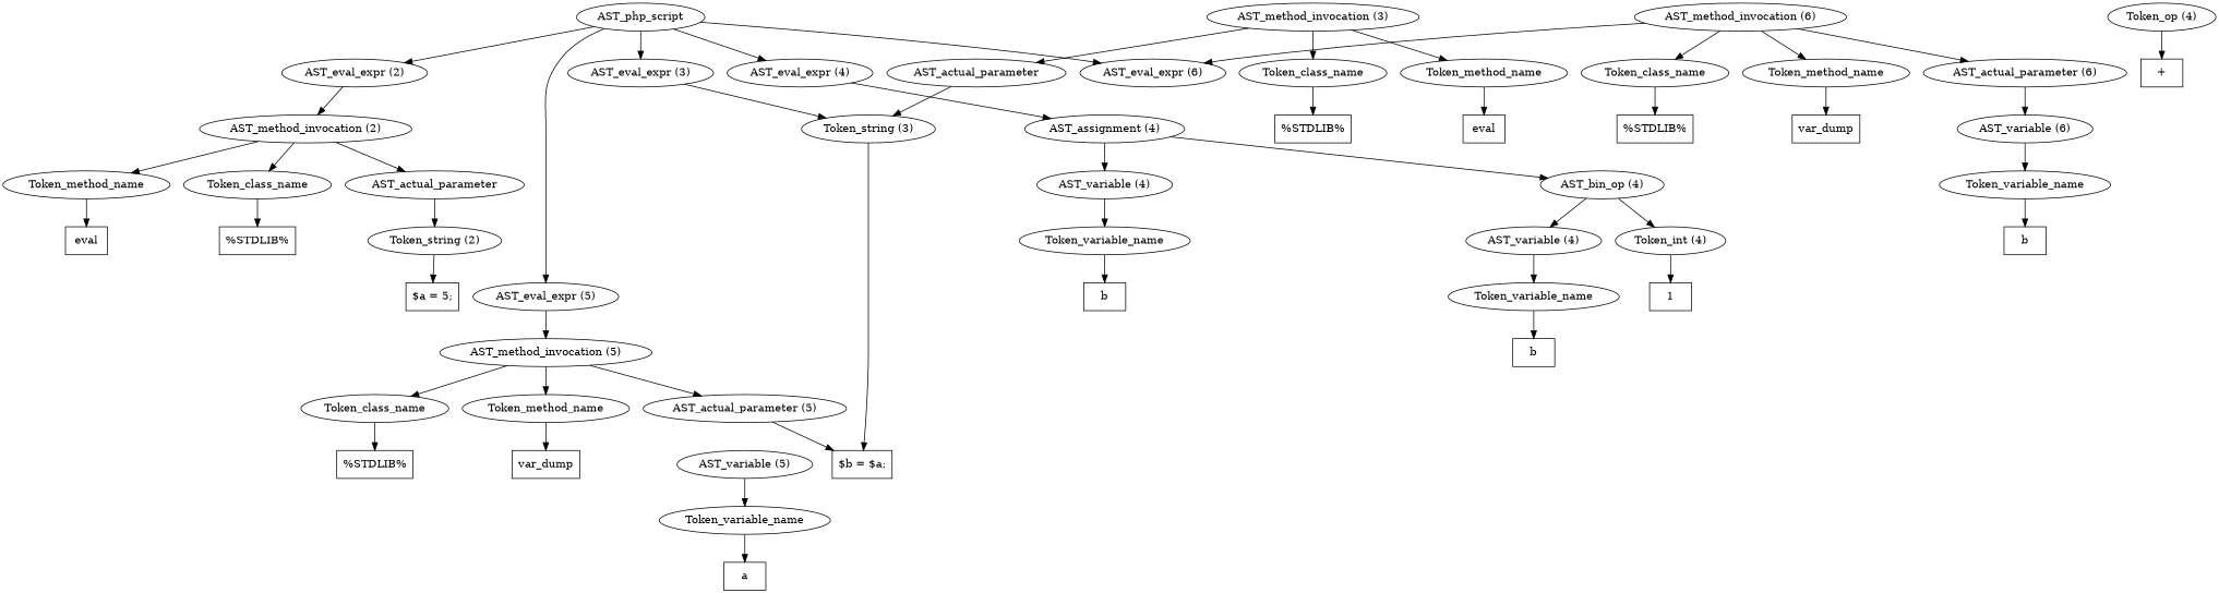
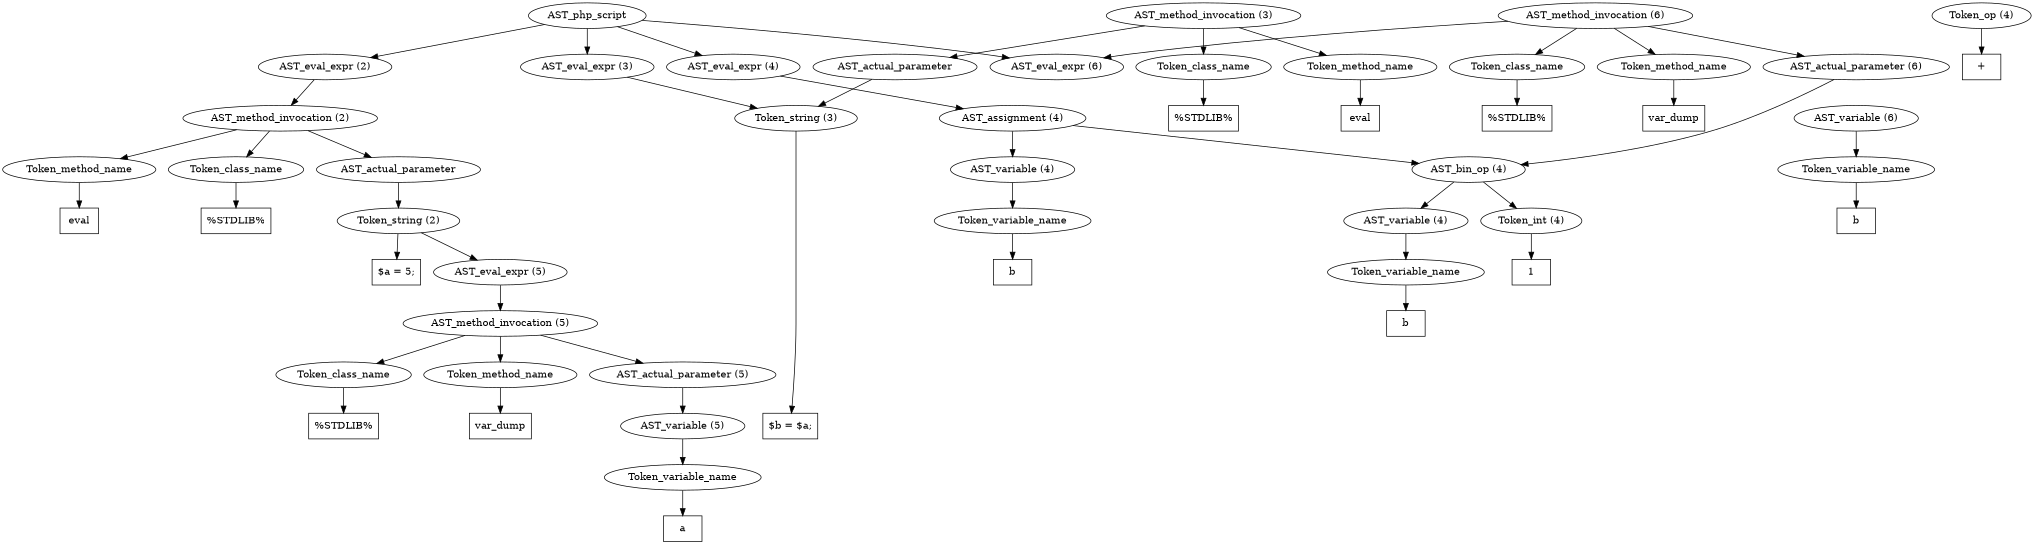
  digraph {
    n1 [label=AST_php_script]
    n2 [label="AST_eval_expr (2)"]
    n3 [label="AST_eval_expr (3)"]
    n4 [label="AST_eval_expr (4)"]
    n5 [label="AST_eval_expr (5)"]
    n6 [label="AST_eval_expr (6)"]
    n7 [label="AST_method_invocation (2)"]
    n8 [label="Token_string (3)"]
    n9 [label="AST_assignment (4)"]
    n10 [label="AST_method_invocation (5)"]
    n11 [label=Token_class_name]
    n12 [label=Token_method_name]
    n13 [label=AST_actual_parameter]
    n14 [label="%STDLIB%" shape=box]
    n15 [label=eval shape=box]
    n16 [label="Token_string (2)"]
    n17 [label="$a = 5;" shape=box]
    n18 [label="AST_method_invocation (3)"]
    n19 [label=Token_class_name]
    n20 [label=Token_method_name]
    n21 [label=AST_actual_parameter]
    n22 [label="%STDLIB%" shape=box]
    n23 [label=eval shape=box]
    n24 [label="$b = $a;" shape=box]
    n25 [label="AST_variable (4)"]
    n26 [label="AST_bin_op (4)"]
    n27 [label=Token_variable_name]
    n28 [label="AST_variable (4)"]
    n29 [label="Token_int (4)"]
    n30 [label=b shape=box]
    n31 [label=Token_variable_name]
    n32 [label="Token_op (4)"]
    n33 [label="+" shape=box]
    n34 [label=1 shape=box]
    n35 [label=b shape=box]
    n36 [label=Token_class_name]
    n37 [label=Token_method_name]
    n38 [label="AST_actual_parameter (5)"]
    n39 [label="%STDLIB%" shape=box]
    n40 [label=var_dump shape=box]
    n41 [label="AST_variable (5)"]
    n42 [label=Token_variable_name]
    n43 [label=a shape=box]
    n44 [label="AST_method_invocation (6)"]
    n45 [label=Token_class_name]
    n46 [label=Token_method_name]
    n47 [label="AST_actual_parameter (6)"]
    n48 [label="%STDLIB%" shape=box]
    n49 [label=var_dump shape=box]
    n50 [label="AST_variable (6)"]
    n51 [label=Token_variable_name]
    n52 [label=b shape=box]
    n1 -> n2
    n1 -> n3
    n1 -> n4
-   n1 -> n5
+   n16 -> n5
    n1 -> n6
    n2 -> n7
    n3 -> n8
    n4 -> n9
    n5 -> n10
    n7 -> n11
    n7 -> n12
    n7 -> n13
    n8 -> n24
    n9 -> n25
    n9 -> n26
    n10 -> n36
    n10 -> n37
    n10 -> n38
    n11 -> n14
    n12 -> n15
    n13 -> n16
    n16 -> n17
    n18 -> n19
    n18 -> n20
    n18 -> n21
    n19 -> n22
    n20 -> n23
    n21 -> n8
    n25 -> n27
    n26 -> n28
    n26 -> n29
    n27 -> n30
    n28 -> n31
    n29 -> n34
    n31 -> n35
    n32 -> n33
    n36 -> n39
    n37 -> n40
-   n38 -> n24
+   n38 -> n41
    n41 -> n42
    n42 -> n43
    n44 -> n6
    n44 -> n45
    n44 -> n46
    n44 -> n47
    n45 -> n48
    n46 -> n49
-   n47 -> n50
+   n47 -> n26
    n50 -> n51
    n51 -> n52
  }
